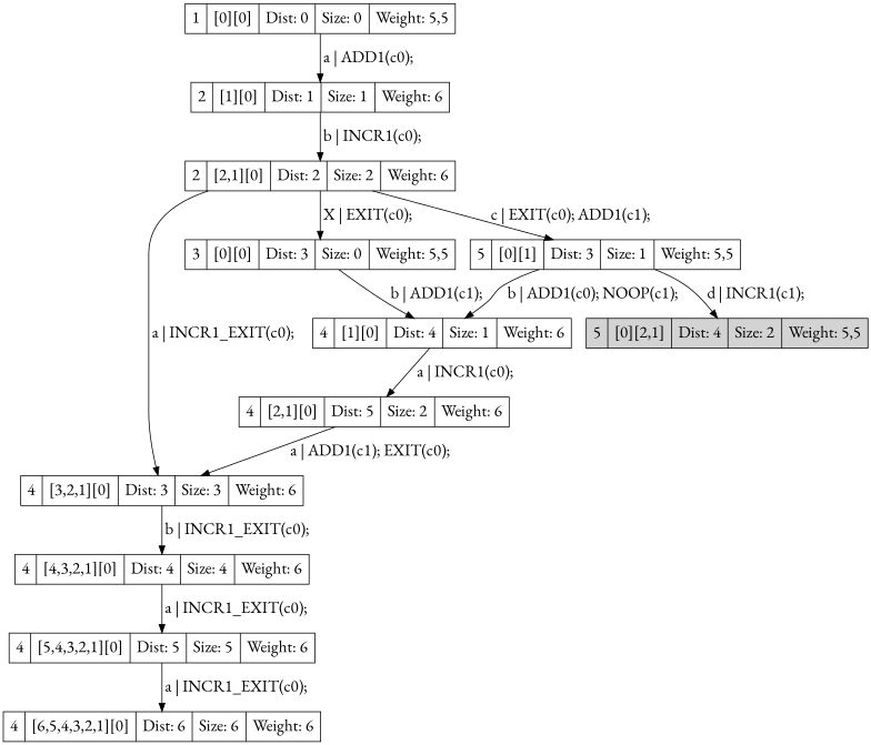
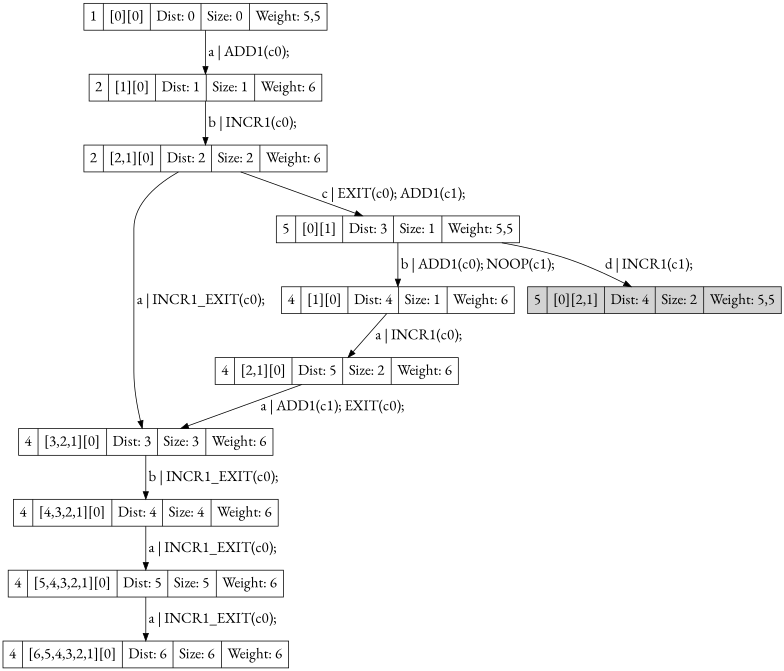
  digraph {
    fontname="EB Garamond"
    node [fontname="EB Garamond" fontsize=20 shape=record]
    edge [fontname="EB Garamond" fontsize=20]
    n1 [label="1 | [0][0] | Dist: 0 | Size: 0 | Weight: 5,5"]
    n2 [label="2 | [1][0] | Dist: 1 | Size: 1 | Weight: 6"]
    n3 [label="2 | [2,1][0] | Dist: 2 | Size: 2 | Weight: 6"]
-   n4 [label="3 | [0][0] | Dist: 3 | Size: 0 | Weight: 5,5"]
    n5 [label="4 | [3,2,1][0] | Dist: 3 | Size: 3 | Weight: 6"]
    n6 [label="5 | [0][1] | Dist: 3 | Size: 1 | Weight: 5,5"]
    n7 [label="4 | [1][0] | Dist: 4 | Size: 1 | Weight: 6"]
    n8 [label="4 | [4,3,2,1][0] | Dist: 4 | Size: 4 | Weight: 6"]
    n9 [fillcolor=lightgrey label="5 | [0][2,1] | Dist: 4 | Size: 2 | Weight: 5,5" style=filled]
    n10 [label="4 | [2,1][0] | Dist: 5 | Size: 2 | Weight: 6"]
    n11 [label="4 | [5,4,3,2,1][0] | Dist: 5 | Size: 5 | Weight: 6"]
    n12 [label="4 | [6,5,4,3,2,1][0] | Dist: 6 | Size: 6 | Weight: 6"]
    n1 -> n2 [label=" a | ADD1(c0); "]
    n2 -> n3 [label=" b | INCR1(c0); "]
-   n3 -> n4 [label=" X | EXIT(c0); "]
    n3 -> n5 [label=" a | INCR1_EXIT(c0); "]
    n3 -> n6 [label=" c | EXIT(c0); ADD1(c1); "]
-   n4 -> n7 [label=" b | ADD1(c1); "]
    n5 -> n8 [label=" b | INCR1_EXIT(c0); "]
    n6 -> n7 [label=" b | ADD1(c0); NOOP(c1); "]
    n6 -> n9 [label=" d | INCR1(c1); "]
    n7 -> n10 [label=" a | INCR1(c0); "]
    n8 -> n11 [label=" a | INCR1_EXIT(c0); "]
    n10 -> n5 [label=" a | ADD1(c1); EXIT(c0); "]
    n11 -> n12 [label=" a | INCR1_EXIT(c0); "]
  }
